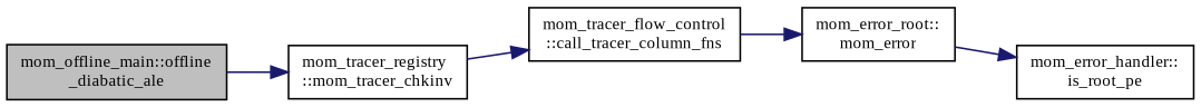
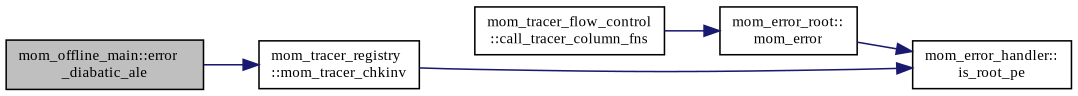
  digraph {
    fontname="Liberation Serif"
    rankdir=LR
    node [color=black fillcolor=white fontname="Liberation Serif" fontsize=10 shape=record style=filled]
    edge [color=midnightblue fontname="Liberation Serif" fontsize=10 labelfontname=Helvetica labelfontsize=10 style=solid]
-   n1 [fillcolor=grey75 fontcolor=black height=0.2 label="mom_offline_main::offline\l_diabatic_ale" width=0.4]
+   n1 [fillcolor=grey75 fontcolor=black height=0.2 label="mom_offline_main::error\l_diabatic_ale" width=0.4]
    n2 [height=0.2 label="mom_tracer_registry\l::mom_tracer_chkinv" width=0.4]
    n3 [height=0.2 label="mom_tracer_flow_control\l::call_tracer_column_fns" width=0.4]
    n4 [height=0.2 label="mom_error_root::\lmom_error" width=0.4]
    n5 [height=0.2 label="mom_error_handler::\lis_root_pe" width=0.4]
    n1 -> n2
-   n2 -> n3
+   n2 -> n5
    n3 -> n4
    n4 -> n5
  }
